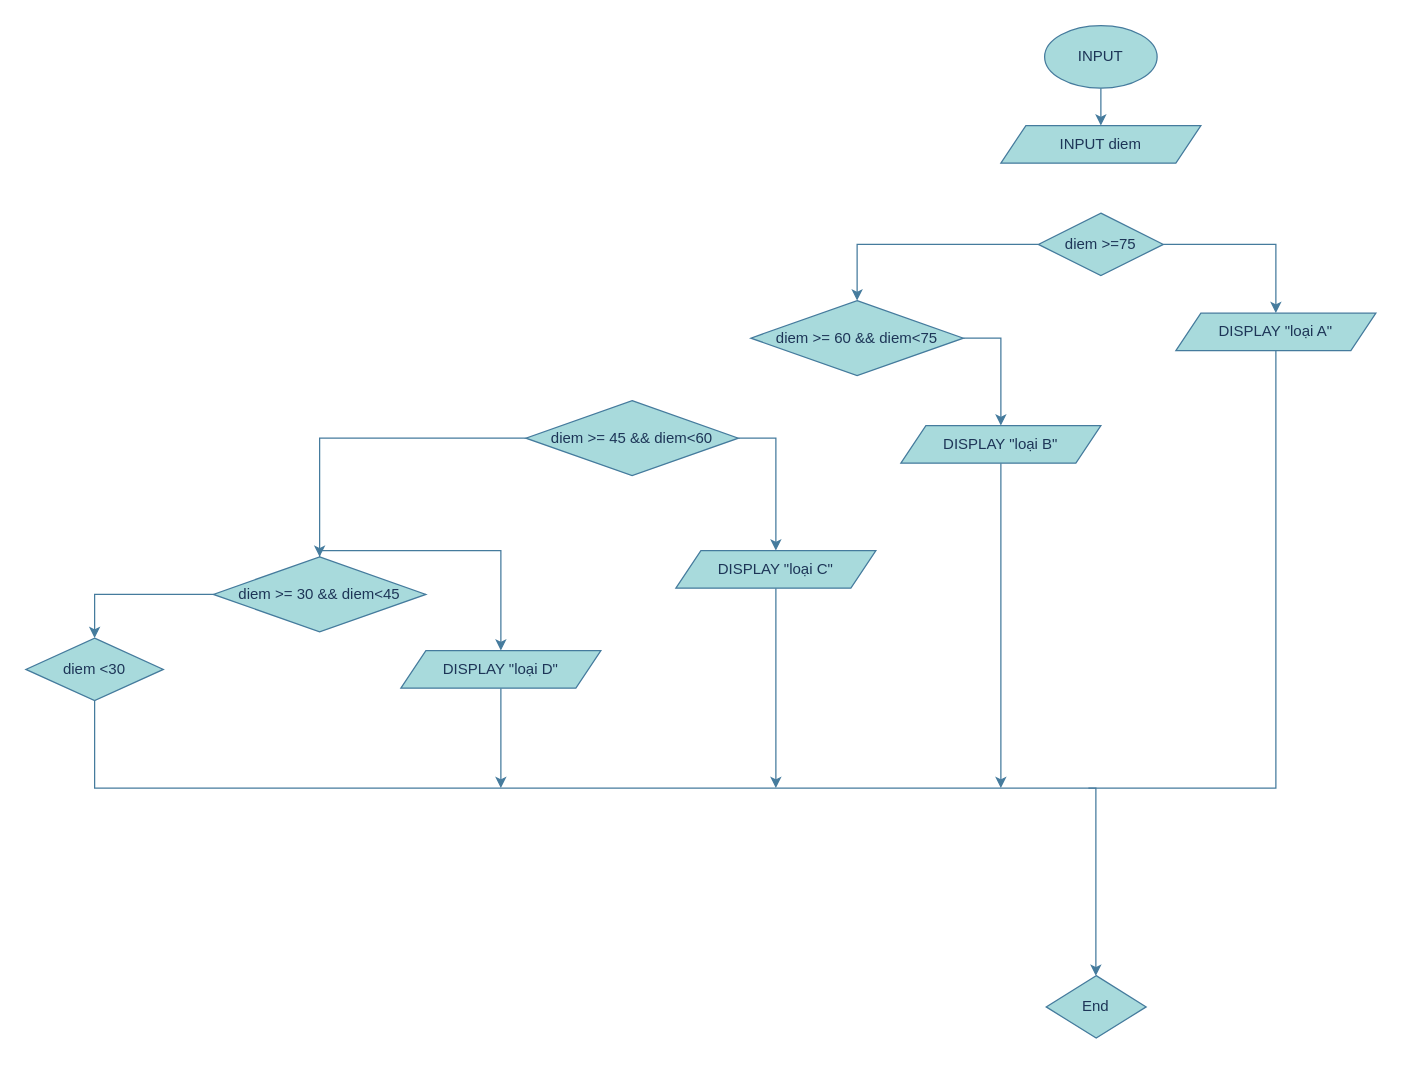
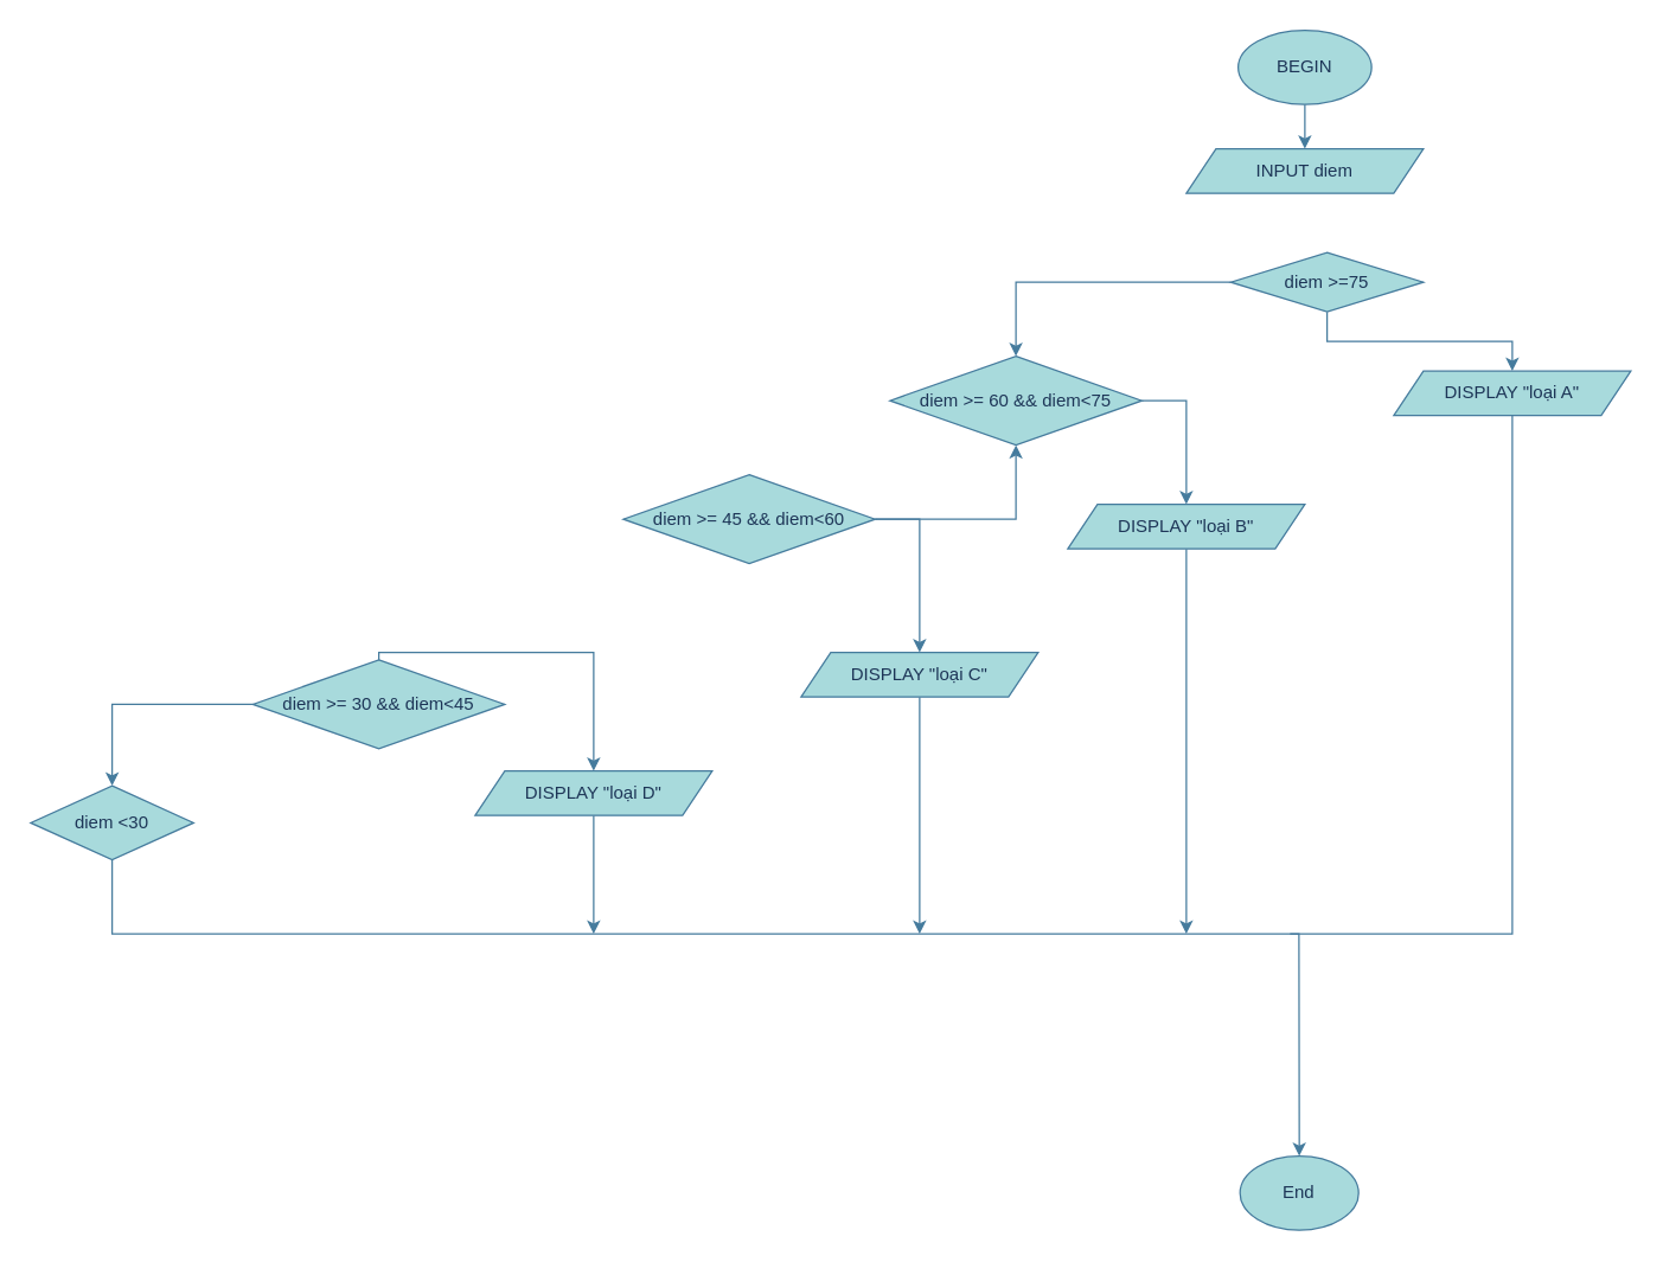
  <mxCell id="0" />
  <mxCell id="1" parent="0" />
  <mxCell id="2" style="edgeStyle=orthogonalEdgeStyle;rounded=0;orthogonalLoop=1;jettySize=auto;html=1;labelBackgroundColor=#F1FAEE;strokeColor=#457B9D;fontColor=#1D3557;" parent="1" source="3" target="4" edge="1"><mxGeometry relative="1" as="geometry" /></mxCell>
- <mxCell id="3" value="INPUT" style="ellipse;whiteSpace=wrap;html=1;fillColor=#A8DADC;strokeColor=#457B9D;fontColor=#1D3557;" parent="1" vertex="1"><mxGeometry x="835" y="20" width="90" height="50" as="geometry" /></mxCell>
+ <mxCell id="3" value="BEGIN" style="ellipse;whiteSpace=wrap;html=1;fillColor=#A8DADC;strokeColor=#457B9D;fontColor=#1D3557;" parent="1" vertex="1"><mxGeometry x="835" y="20" width="90" height="50" as="geometry" /></mxCell>
  <mxCell id="4" value="INPUT diem" style="shape=parallelogram;perimeter=parallelogramPerimeter;whiteSpace=wrap;html=1;fixedSize=1;fillColor=#A8DADC;strokeColor=#457B9D;fontColor=#1D3557;" parent="1" vertex="1"><mxGeometry x="800" y="100" width="160" height="30" as="geometry" /></mxCell>
- <mxCell id="5" value="End" style="rhombus;whiteSpace=wrap;html=1;fillColor=#A8DADC;strokeColor=#457B9D;fontColor=#1D3557;" parent="1" vertex="1"><mxGeometry x="836.25" y="780" width="80" height="50" as="geometry" /></mxCell>
+ <mxCell id="5" value="End" style="ellipse;whiteSpace=wrap;html=1;fillColor=#A8DADC;strokeColor=#457B9D;fontColor=#1D3557;" parent="1" vertex="1"><mxGeometry x="836.25" y="780" width="80" height="50" as="geometry" /></mxCell>
  <mxCell id="6" style="edgeStyle=orthogonalEdgeStyle;rounded=0;orthogonalLoop=1;jettySize=auto;html=1;exitX=0.5;exitY=1;exitDx=0;exitDy=0;labelBackgroundColor=#F1FAEE;strokeColor=#457B9D;fontColor=#1D3557;" parent="1" edge="1"><mxGeometry relative="1" as="geometry"><mxPoint x="880" y="300" as="sourcePoint" /><mxPoint x="880" y="300" as="targetPoint" /></mxGeometry></mxCell>
  <mxCell id="7" style="edgeStyle=orthogonalEdgeStyle;rounded=0;orthogonalLoop=1;jettySize=auto;html=1;labelBackgroundColor=#F1FAEE;strokeColor=#457B9D;fontColor=#1D3557;" parent="1" source="9" target="10" edge="1"><mxGeometry relative="1" as="geometry" /></mxCell>
  <mxCell id="8" value="" style="edgeStyle=orthogonalEdgeStyle;rounded=0;orthogonalLoop=1;jettySize=auto;html=1;labelBackgroundColor=#F1FAEE;strokeColor=#457B9D;fontColor=#1D3557;" parent="1" source="9" target="12" edge="1"><mxGeometry relative="1" as="geometry" /></mxCell>
- <mxCell id="9" value="diem &amp;gt;=75" style="rhombus;whiteSpace=wrap;html=1;fillColor=#A8DADC;strokeColor=#457B9D;fontColor=#1D3557;" parent="1" vertex="1"><mxGeometry x="830" y="170" width="100" height="50" as="geometry" /></mxCell>
+ <mxCell id="9" value="diem &amp;gt;=75" style="rhombus;whiteSpace=wrap;html=1;fillColor=#A8DADC;strokeColor=#457B9D;fontColor=#1D3557;" parent="1" vertex="1"><mxGeometry x="830" y="170" width="130" height="40" as="geometry" /></mxCell>
  <mxCell id="10" value="DISPLAY &quot;loại A&quot;" style="shape=parallelogram;perimeter=parallelogramPerimeter;whiteSpace=wrap;html=1;fixedSize=1;fillColor=#A8DADC;strokeColor=#457B9D;fontColor=#1D3557;" parent="1" vertex="1"><mxGeometry x="940" y="250" width="160" height="30" as="geometry" /></mxCell>
  <mxCell id="11" style="edgeStyle=orthogonalEdgeStyle;rounded=0;orthogonalLoop=1;jettySize=auto;html=1;entryX=0.5;entryY=0;entryDx=0;entryDy=0;labelBackgroundColor=#F1FAEE;strokeColor=#457B9D;fontColor=#1D3557;" parent="1" source="12" target="14" edge="1"><mxGeometry relative="1" as="geometry"><Array as="points"><mxPoint x="800" y="270" /></Array></mxGeometry></mxCell>
  <mxCell id="12" value="diem &amp;gt;= 60 &amp;amp;&amp;amp; diem&amp;lt;75" style="rhombus;whiteSpace=wrap;html=1;fillColor=#A8DADC;strokeColor=#457B9D;fontColor=#1D3557;" parent="1" vertex="1"><mxGeometry x="600" y="240" width="170" height="60" as="geometry" /></mxCell>
  <mxCell id="13" style="edgeStyle=orthogonalEdgeStyle;rounded=0;orthogonalLoop=1;jettySize=auto;html=1;labelBackgroundColor=#F1FAEE;strokeColor=#457B9D;fontColor=#1D3557;" parent="1" source="14" edge="1"><mxGeometry relative="1" as="geometry"><mxPoint x="800" y="630" as="targetPoint" /></mxGeometry></mxCell>
  <mxCell id="14" value="DISPLAY &quot;loại B&quot;" style="shape=parallelogram;perimeter=parallelogramPerimeter;whiteSpace=wrap;html=1;fixedSize=1;fillColor=#A8DADC;strokeColor=#457B9D;fontColor=#1D3557;" parent="1" vertex="1"><mxGeometry x="720" y="340" width="160" height="30" as="geometry" /></mxCell>
  <mxCell id="15" style="edgeStyle=orthogonalEdgeStyle;rounded=0;orthogonalLoop=1;jettySize=auto;html=1;entryX=0.5;entryY=0;entryDx=0;entryDy=0;labelBackgroundColor=#F1FAEE;strokeColor=#457B9D;fontColor=#1D3557;" parent="1" source="17" target="19" edge="1"><mxGeometry relative="1" as="geometry"><Array as="points"><mxPoint x="620" y="350" /></Array></mxGeometry></mxCell>
- <mxCell id="16" value="" style="edgeStyle=orthogonalEdgeStyle;rounded=0;orthogonalLoop=1;jettySize=auto;html=1;labelBackgroundColor=#F1FAEE;strokeColor=#457B9D;fontColor=#1D3557;" parent="1" source="17" target="22" edge="1"><mxGeometry relative="1" as="geometry" /></mxCell>
+ <mxCell id="16" value="" style="edgeStyle=orthogonalEdgeStyle;rounded=0;orthogonalLoop=1;jettySize=auto;html=1;labelBackgroundColor=#F1FAEE;strokeColor=#457B9D;fontColor=#1D3557;" parent="1" source="17" target="12" edge="1"><mxGeometry relative="1" as="geometry" /></mxCell>
  <mxCell id="17" value="diem &amp;gt;= 45 &amp;amp;&amp;amp; diem&amp;lt;60" style="rhombus;whiteSpace=wrap;html=1;fillColor=#A8DADC;strokeColor=#457B9D;fontColor=#1D3557;" parent="1" vertex="1"><mxGeometry x="420" y="320" width="170" height="60" as="geometry" /></mxCell>
  <mxCell id="18" style="edgeStyle=orthogonalEdgeStyle;rounded=0;orthogonalLoop=1;jettySize=auto;html=1;labelBackgroundColor=#F1FAEE;strokeColor=#457B9D;fontColor=#1D3557;" parent="1" source="19" edge="1"><mxGeometry relative="1" as="geometry"><mxPoint x="620" y="630" as="targetPoint" /></mxGeometry></mxCell>
  <mxCell id="19" value="DISPLAY &quot;loại C&quot;" style="shape=parallelogram;perimeter=parallelogramPerimeter;whiteSpace=wrap;html=1;fixedSize=1;fillColor=#A8DADC;strokeColor=#457B9D;fontColor=#1D3557;" parent="1" vertex="1"><mxGeometry x="540" y="440" width="160" height="30" as="geometry" /></mxCell>
  <mxCell id="20" style="edgeStyle=orthogonalEdgeStyle;rounded=0;orthogonalLoop=1;jettySize=auto;html=1;entryX=0.5;entryY=0;entryDx=0;entryDy=0;labelBackgroundColor=#F1FAEE;strokeColor=#457B9D;fontColor=#1D3557;" parent="1" source="22" target="24" edge="1"><mxGeometry relative="1" as="geometry"><Array as="points"><mxPoint x="400" y="440" /></Array></mxGeometry></mxCell>
  <mxCell id="21" value="" style="edgeStyle=orthogonalEdgeStyle;rounded=0;orthogonalLoop=1;jettySize=auto;html=1;labelBackgroundColor=#F1FAEE;strokeColor=#457B9D;fontColor=#1D3557;" parent="1" source="22" target="26" edge="1"><mxGeometry relative="1" as="geometry" /></mxCell>
  <mxCell id="22" value="diem &amp;gt;= 30 &amp;amp;&amp;amp; diem&amp;lt;45" style="rhombus;whiteSpace=wrap;html=1;fillColor=#A8DADC;strokeColor=#457B9D;fontColor=#1D3557;" parent="1" vertex="1"><mxGeometry x="170" y="445" width="170" height="60" as="geometry" /></mxCell>
  <mxCell id="23" style="edgeStyle=orthogonalEdgeStyle;rounded=0;orthogonalLoop=1;jettySize=auto;html=1;labelBackgroundColor=#F1FAEE;strokeColor=#457B9D;fontColor=#1D3557;" parent="1" source="24" edge="1"><mxGeometry relative="1" as="geometry"><mxPoint x="400" y="630" as="targetPoint" /></mxGeometry></mxCell>
  <mxCell id="24" value="DISPLAY &quot;loại D&quot;" style="shape=parallelogram;perimeter=parallelogramPerimeter;whiteSpace=wrap;html=1;fixedSize=1;fillColor=#A8DADC;strokeColor=#457B9D;fontColor=#1D3557;" parent="1" vertex="1"><mxGeometry x="320" y="520" width="160" height="30" as="geometry" /></mxCell>
  <mxCell id="25" style="edgeStyle=orthogonalEdgeStyle;rounded=0;orthogonalLoop=1;jettySize=auto;html=1;labelBackgroundColor=#F1FAEE;strokeColor=#457B9D;fontColor=#1D3557;" parent="1" source="26" target="5" edge="1"><mxGeometry relative="1" as="geometry"><Array as="points"><mxPoint x="75" y="630" /><mxPoint x="876" y="630" /></Array></mxGeometry></mxCell>
- <mxCell id="26" value="diem &amp;lt;30" style="rhombus;whiteSpace=wrap;html=1;fillColor=#A8DADC;strokeColor=#457B9D;fontColor=#1D3557;" parent="1" vertex="1"><mxGeometry x="20" y="510" width="110" height="50" as="geometry" /></mxCell>
+ <mxCell id="26" value="diem &amp;lt;30" style="rhombus;whiteSpace=wrap;html=1;fillColor=#A8DADC;strokeColor=#457B9D;fontColor=#1D3557;" parent="1" vertex="1"><mxGeometry x="20" y="530" width="110" height="50" as="geometry" /></mxCell>
  <mxCell id="27" value="" style="endArrow=none;html=1;rounded=0;entryX=0.5;entryY=1;entryDx=0;entryDy=0;labelBackgroundColor=#F1FAEE;strokeColor=#457B9D;fontColor=#1D3557;" parent="1" target="10" edge="1"><mxGeometry width="50" height="50" relative="1" as="geometry"><mxPoint x="870" y="630" as="sourcePoint" /><mxPoint x="860" y="430" as="targetPoint" /><Array as="points"><mxPoint x="1020" y="630" /></Array></mxGeometry></mxCell>
